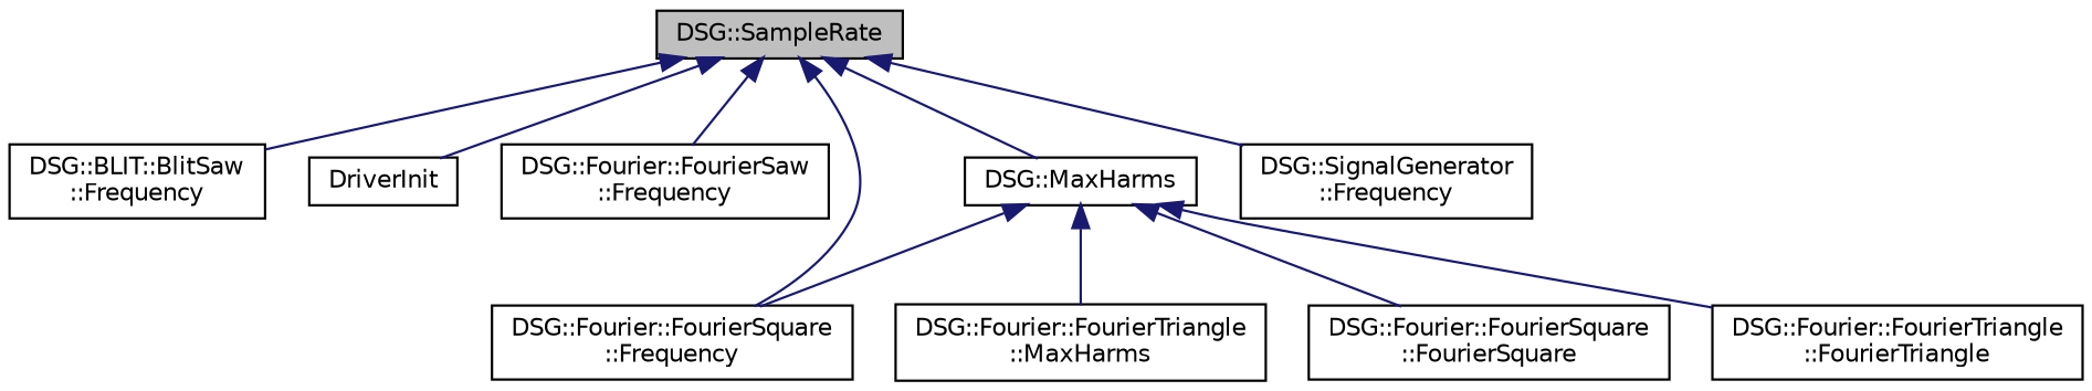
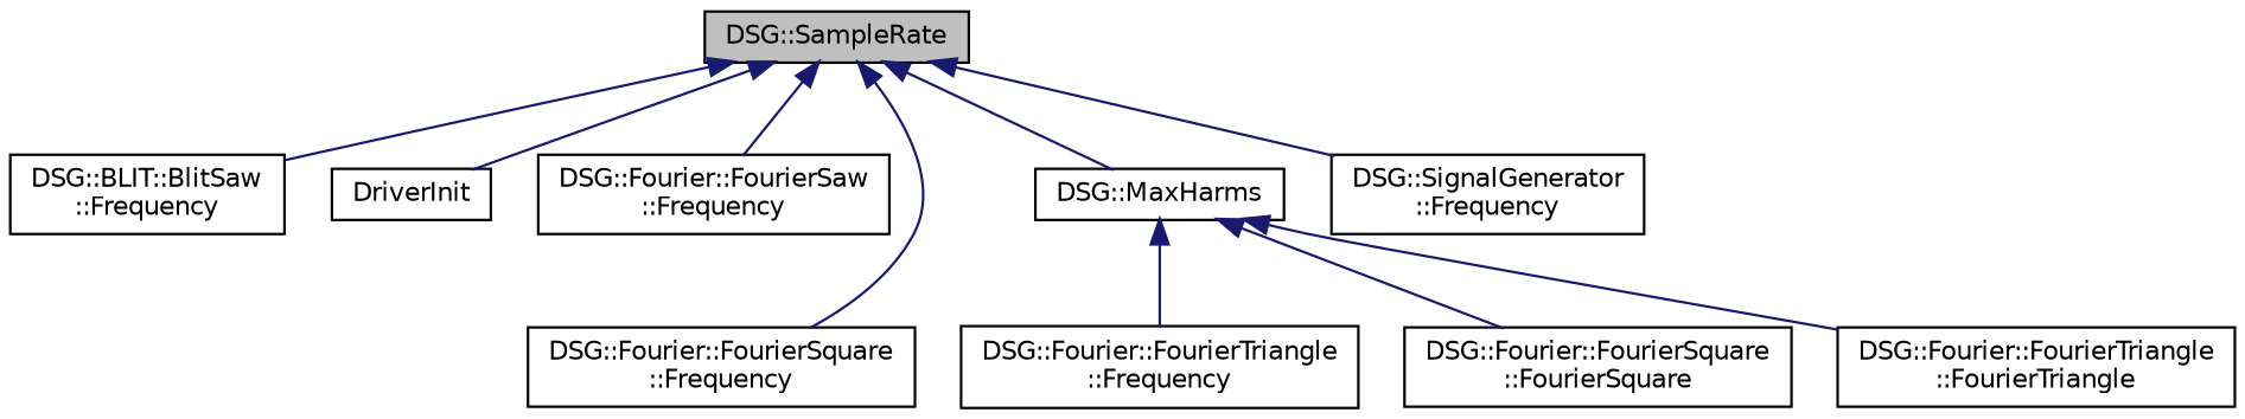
  digraph {
    rankdir=TB
    node [color=black fillcolor=white fontname=Helvetica fontsize=10 shape=record style=filled]
    edge [color=midnightblue dir=back fontname=Helvetica fontsize=10 labelfontname=Helvetica labelfontsize=10 style=solid]
    n1 [fillcolor=grey75 fontcolor=black height=0.2 label="DSG::SampleRate" width=0.4]
    n2 [height=0.2 label="DSG::BLIT::BlitSaw\l::Frequency" width=0.4]
    n3 [height=0.2 label=DriverInit width=0.4]
    n4 [height=0.2 label="DSG::Fourier::FourierSaw\l::Frequency" width=0.4]
    n5 [height=0.2 label="DSG::Fourier::FourierSquare\l::Frequency" width=0.4]
    n6 [height=0.2 label="DSG::MaxHarms" width=0.4]
    n7 [height=0.2 label="DSG::SignalGenerator\l::Frequency" width=0.4]
-   n8 [height=0.2 label="DSG::Fourier::FourierTriangle\l::MaxHarms" width=0.4]
+   n8 [height=0.2 label="DSG::Fourier::FourierTriangle\l::Frequency" width=0.4]
    n9 [height=0.2 label="DSG::Fourier::FourierSquare\l::FourierSquare" width=0.4]
    n10 [height=0.2 label="DSG::Fourier::FourierTriangle\l::FourierTriangle" width=0.4]
    n1 -> n2
    n1 -> n3
    n1 -> n4
    n1 -> n5
    n1 -> n6
    n1 -> n7
-   n6 -> n5
    n6 -> n8
    n6 -> n9
    n6 -> n10
  }
